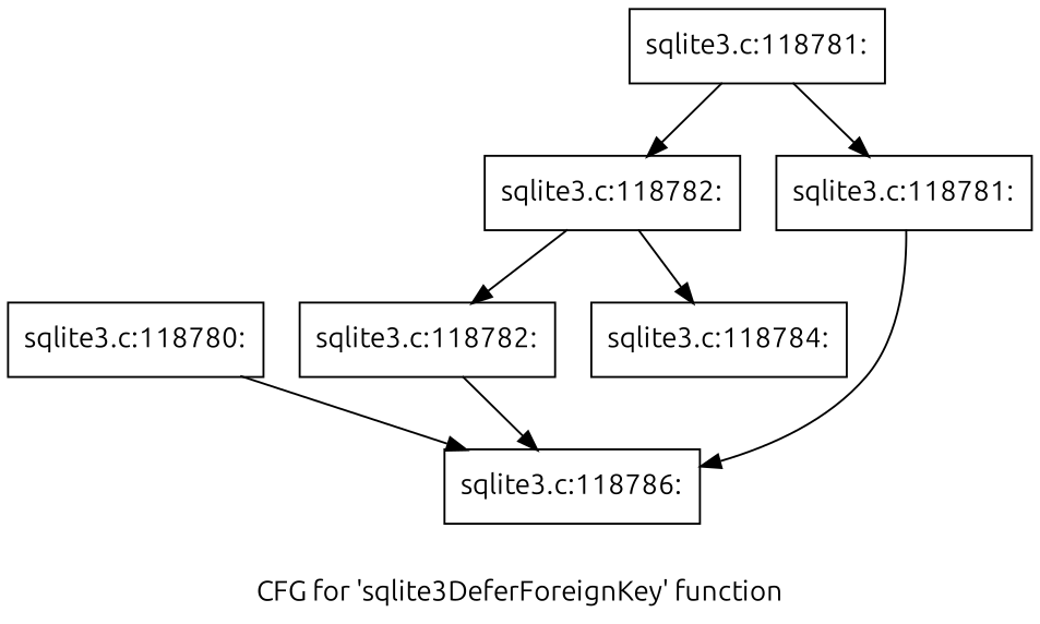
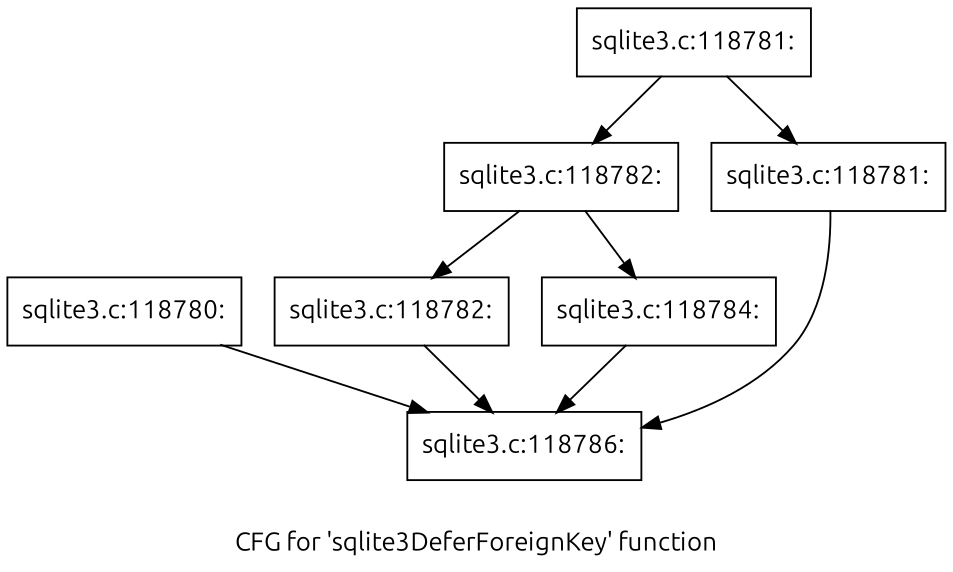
  digraph {
    fontname=Ubuntu
    label="CFG for 'sqlite3DeferForeignKey' function"
    node [fontname=Ubuntu shape=record]
    edge [fontname=Ubuntu]
    n1 [label="{sqlite3.c:118780:}"]
    n2 [label="{sqlite3.c:118786:}"]
    n3 [label="{sqlite3.c:118781:}"]
    n4 [label="{sqlite3.c:118782:}"]
    n5 [label="{sqlite3.c:118781:}"]
    n6 [label="{sqlite3.c:118782:}"]
    n7 [label="{sqlite3.c:118784:}"]
    n1 -> n2
    n3 -> n4
    n3 -> n5
    n4 -> n6
    n4 -> n7
    n5 -> n2
    n6 -> n2
+   n7 -> n2
  }
